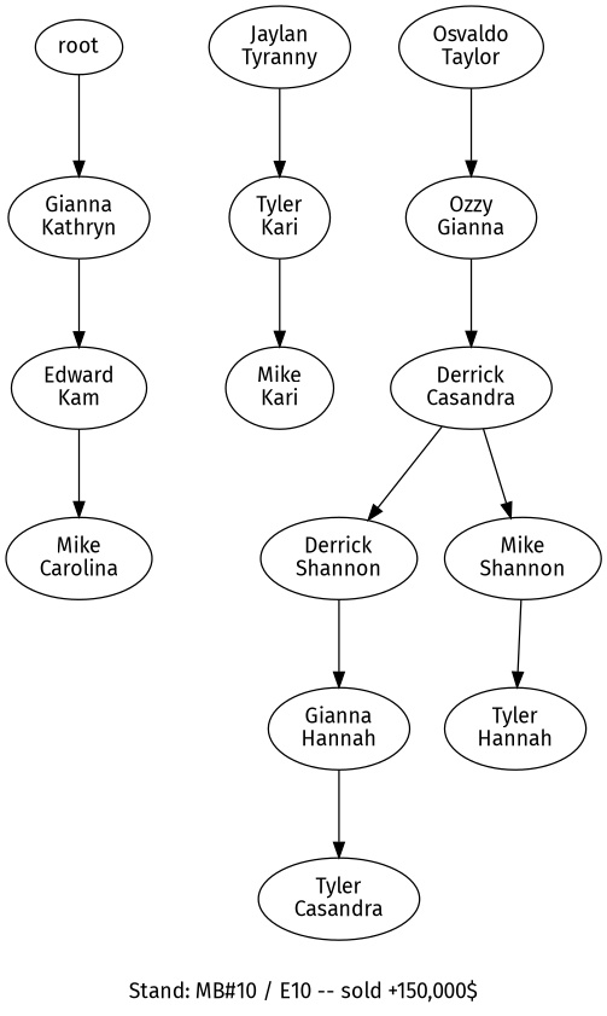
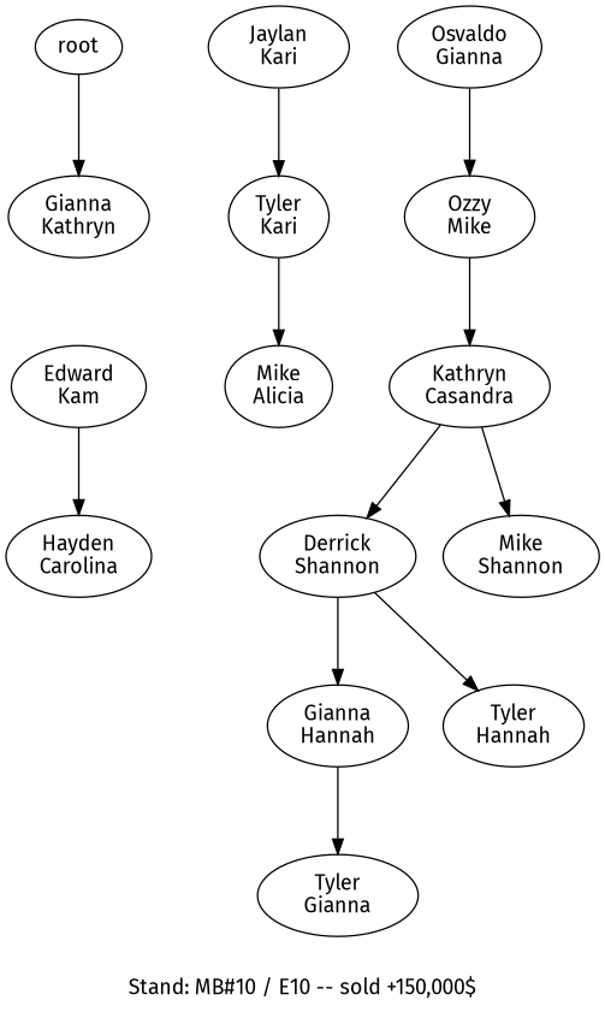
  digraph {
    fontname="Fira Sans"
    label="Stand: MB#10 / E10 -- sold +150,000$"
    labelloc=b
    ranksep=0.8
    node [fontname="Fira Sans"]
    edge [fontname="Fira Sans"]
    n1 [label="Gianna\nKathryn"]
    n2 [label="Edward\nKam"]
-   n3 [label="Mike\nCarolina"]
+   n3 [label="Hayden\nCarolina"]
    root
-   n5 [label="Jaylan\nTyranny"]
+   n5 [label="Jaylan\nKari"]
    n6 [label="Tyler\nKari"]
-   n7 [label="Mike\nKari"]
-   n8 [label="Osvaldo\nTaylor"]
-   n9 [label="Ozzy\nGianna"]
-   n10 [label="Derrick\nCasandra"]
+   n7 [label="Mike\nAlicia"]
+   n8 [label="Osvaldo\nGianna"]
+   n9 [label="Ozzy\nMike"]
+   n10 [label="Kathryn\nCasandra"]
    n11 [label="Derrick\nShannon"]
    n12 [label="Mike\nShannon"]
    n13 [label="Gianna\nHannah"]
    n14 [label="Tyler\nHannah"]
-   n15 [label="Tyler\nCasandra"]
-   n1 -> n2
+   n15 [label="Tyler\nGianna"]
    n2 -> n3
    root -> n1
    n5 -> n6
    n6 -> n7
    n8 -> n9
    n9 -> n10
    n10 -> n11
    n10 -> n12
    n11 -> n13
-   n12 -> n14
+   n11 -> n14
    n13 -> n15
  }
